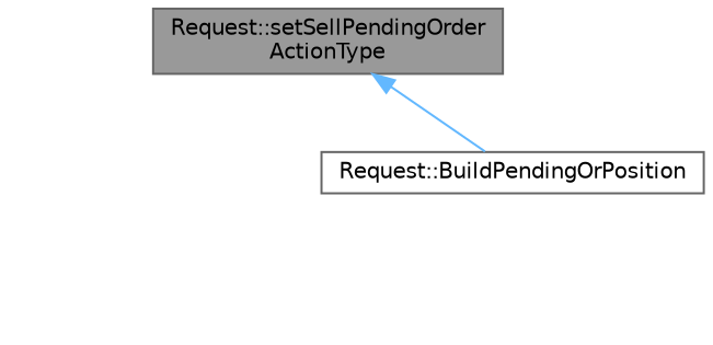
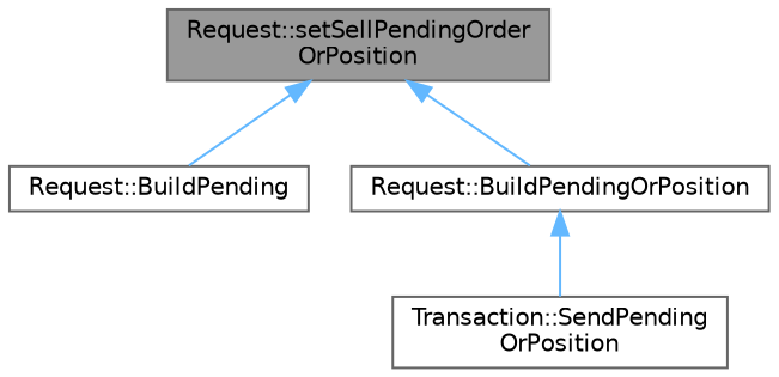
  digraph {
    rankdir=TB
    node [color=grey40 fillcolor=white fontname=Helvetica fontsize=10 shape=box style=filled]
    edge [color=steelblue1 dir=back fontname=Helvetica fontsize=10 labelfontname=Helvetica labelfontsize=10 style=solid]
-   n1 [color=gray40 fillcolor=grey60 fontcolor=black height=0.2 label="Request::setSellPendingOrder\lActionType" width=0.4]
+   n1 [color=gray40 fillcolor=grey60 fontcolor=black height=0.2 label="Request::setSellPendingOrder\lOrPosition" width=0.4]
+   n2 [height=0.2 label="Request::BuildPending" width=0.4]
    n3 [height=0.2 label="Request::BuildPendingOrPosition" width=0.4]
+   n4 [height=0.2 label="Transaction::SendPending\lOrPosition" width=0.4]
+   n1 -> n2
    n1 -> n3
+   n3 -> n4
  }
